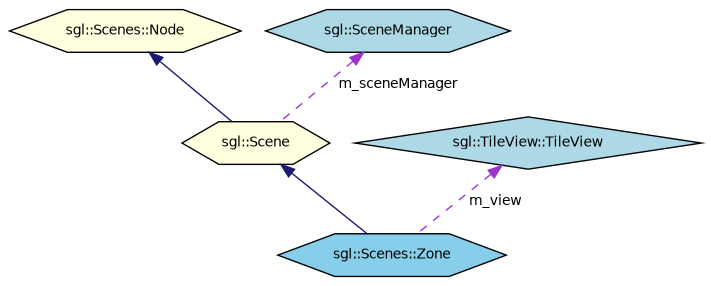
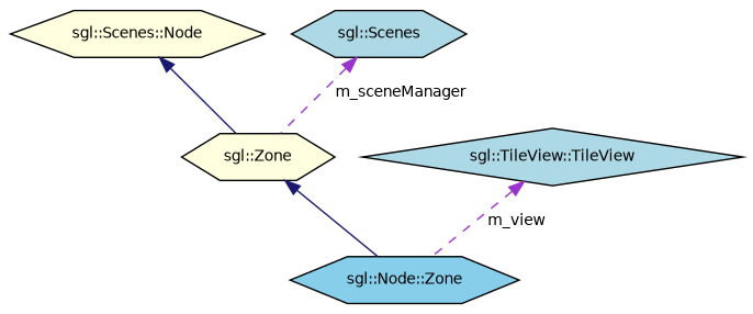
  digraph {
    node [color=black fillcolor=lightyellow fontname=Helvetica fontsize=10 shape=hexagon style=filled]
    edge [color=midnightblue dir=back fontname=Helvetica fontsize=10 labelfontname=Helvetica labelfontsize=10 style=solid]
-   n1 [fillcolor=skyblue fontcolor=black height=0.2 label="sgl::Scenes::Zone" width=0.4]
-   n2 [height=0.2 label="sgl::Scene" width=0.4]
+   n1 [fillcolor=skyblue fontcolor=black height=0.2 label="sgl::Node::Zone" width=0.4]
+   n2 [height=0.2 label="sgl::Zone" width=0.4]
    n3 [height=0.2 label="sgl::Scenes::Node" width=0.4]
-   n4 [fillcolor=lightblue height=0.2 label="sgl::SceneManager" width=0.4]
+   n4 [fillcolor=lightblue height=0.2 label="sgl::Scenes" width=0.4]
    n5 [fillcolor=lightblue height=0.2 label="sgl::TileView::TileView" shape=diamond width=0.4]
    n2 -> n1
    n3 -> n2
    n4 -> n2 [color=darkorchid3 label=" m_sceneManager" style=dashed]
    n5 -> n1 [color=darkorchid3 label=" m_view" style=dashed]
  }
